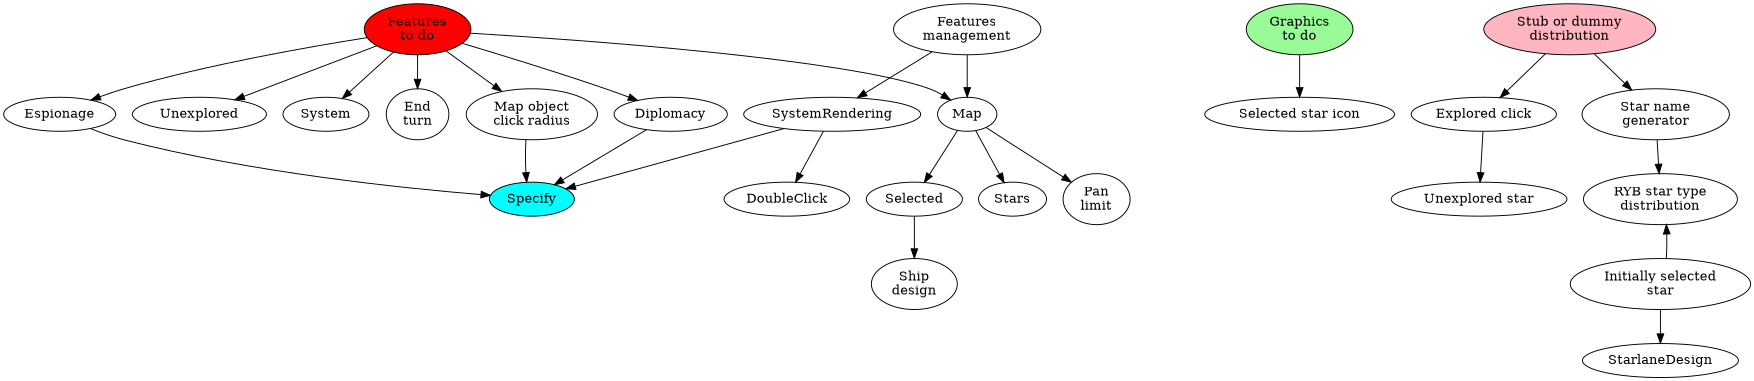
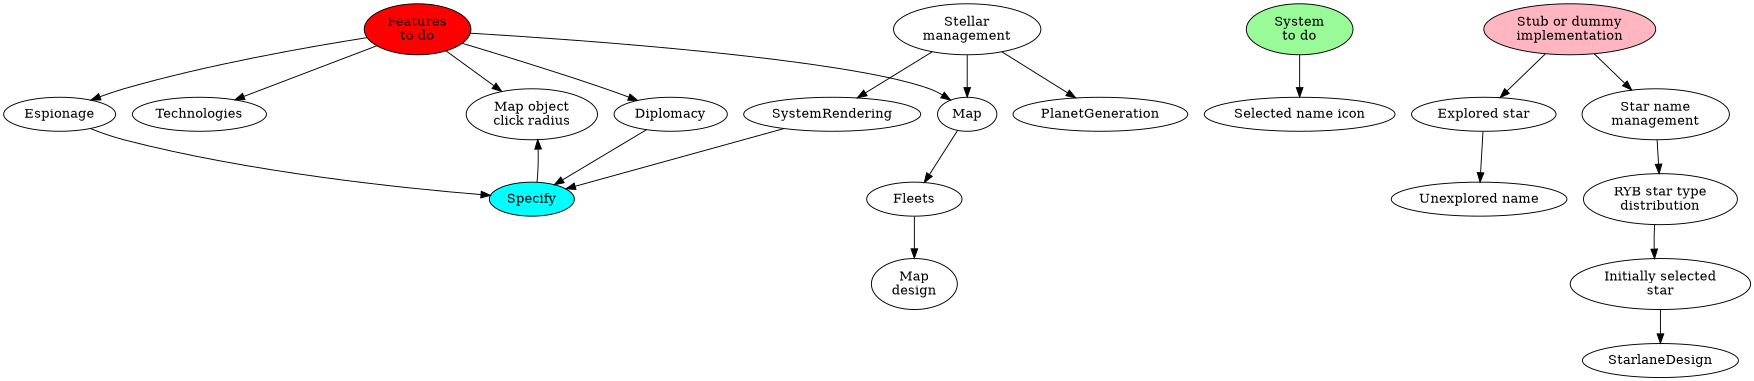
  digraph {
    fontname="DejaVu Serif"
    rankdir=TB
    node [fontname="DejaVu Serif"]
    edge [fontname="DejaVu Serif"]
    n1 [fillcolor=red label="Features\nto do" style=filled]
-   n2 [label="End\nturn"]
    n3 [label="Map object\nclick radius"]
-   Technologies [label=Unexplored]
+   Technologies
    Diplomacy
    Espionage
    Map
-   System
    Specify [fillcolor=cyan style=filled]
-   n10 [label="Pan\nlimit"]
-   Fleets [label=Selected]
-   Stars
-   n13 [label="Ship\ndesign"]
-   n14 [label="Features\nmanagement"]
+   Fleets
+   n13 [label="Map\ndesign"]
+   n14 [label="Stellar\nmanagement"]
+   PlanetGeneration
    SystemRendering
-   DoubleClick
-   n18 [fillcolor=palegreen label="Graphics\nto do" style=filled]
-   n19 [label="Selected star icon"]
-   n20 [label="Explored click"]
-   n21 [label="Unexplored star"]
-   n22 [fillcolor=lightpink label="Stub or dummy\ndistribution" style=filled]
-   n23 [label="Star name\ngenerator"]
+   n18 [fillcolor=palegreen label="System\nto do" style=filled]
+   n19 [label="Selected name icon"]
+   n20 [label="Explored star"]
+   n21 [label="Unexplored name"]
+   n22 [fillcolor=lightpink label="Stub or dummy\nimplementation" style=filled]
+   n23 [label="Star name\nmanagement"]
    n24 [label="RYB star type\ndistribution"]
    n25 [label="Initially selected\nstar"]
    StarlaneDesign
-   n1 -> n2
    n1 -> n3
    n1 -> Technologies
    n1 -> Diplomacy
    n1 -> Espionage
    n1 -> Map
-   n1 -> System
-   n3 -> Specify
+   Specify -> n3
    Diplomacy -> Specify
    Espionage -> Specify
-   Map -> n10
    Map -> Fleets
-   Map -> Stars
    Fleets -> n13
    n14 -> Map
+   n14 -> PlanetGeneration
    n14 -> SystemRendering
    SystemRendering -> Specify
-   SystemRendering -> DoubleClick
    n18 -> n19
    n20 -> n21
    n22 -> n20
    n22 -> n23
    n23 -> n24
-   n25 -> n24
+   n24 -> n25
    n25 -> StarlaneDesign
  }
